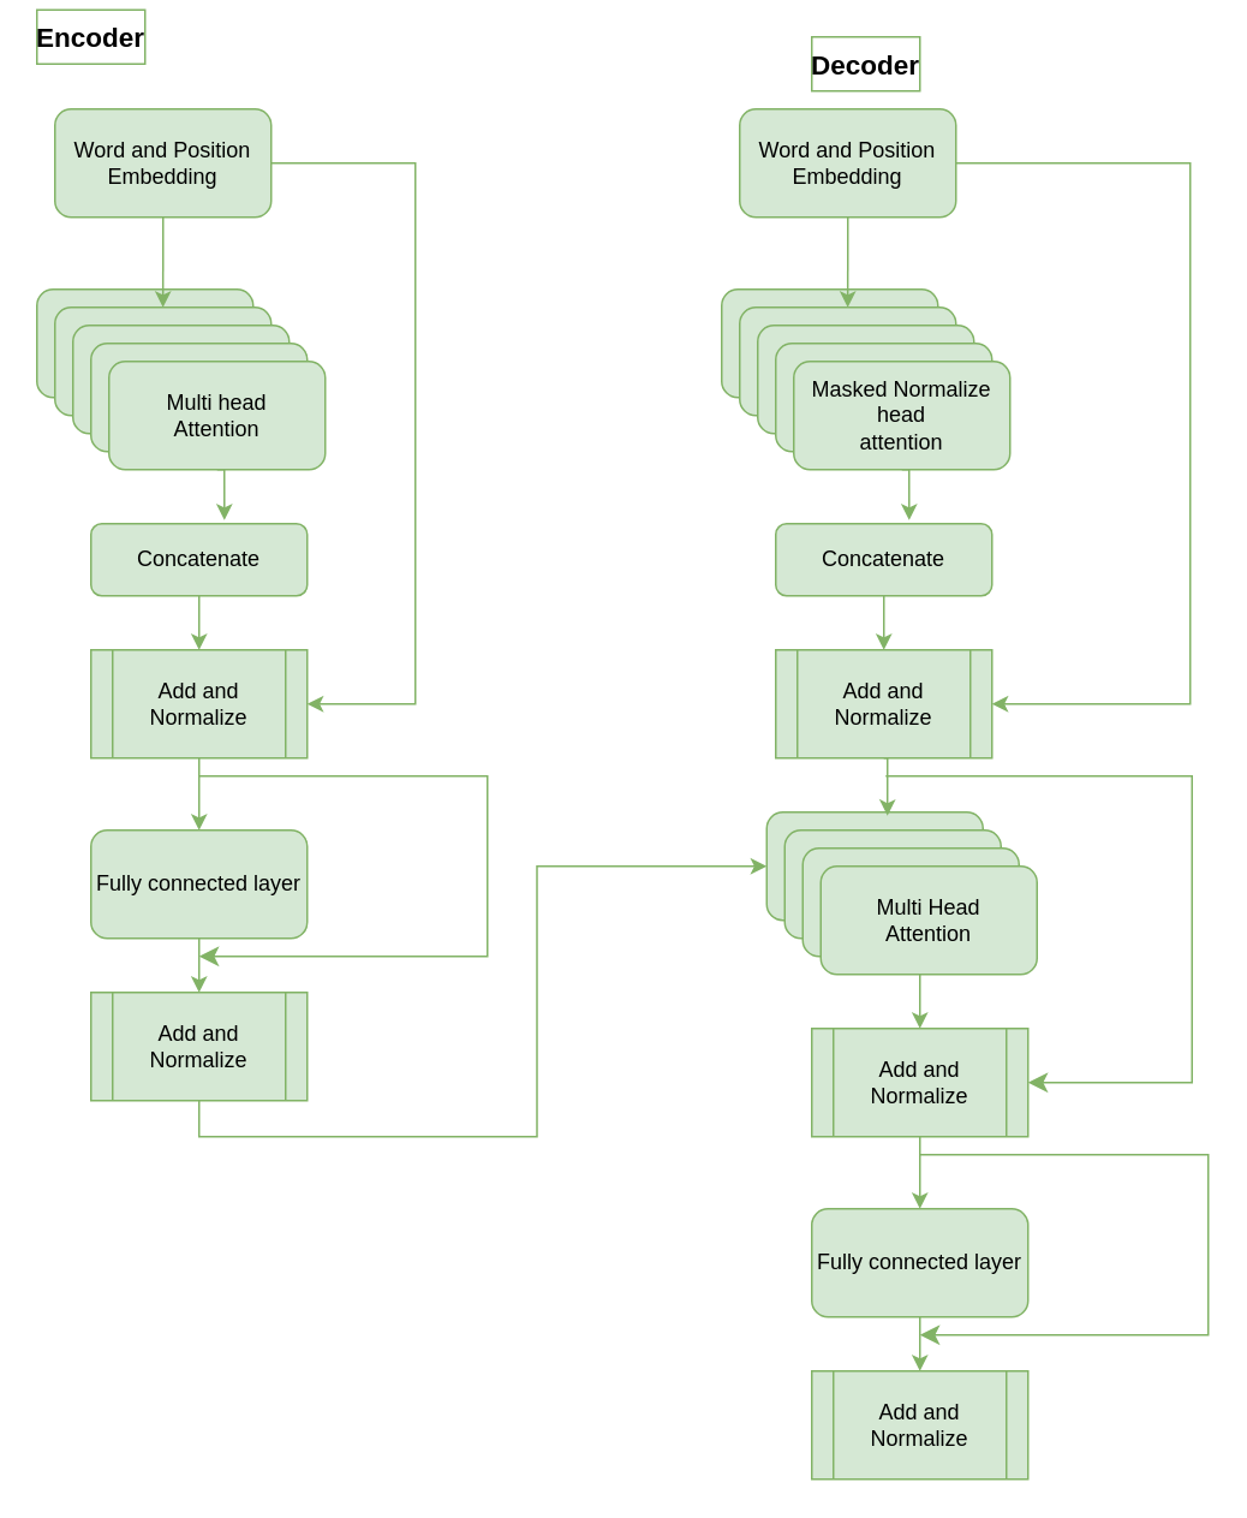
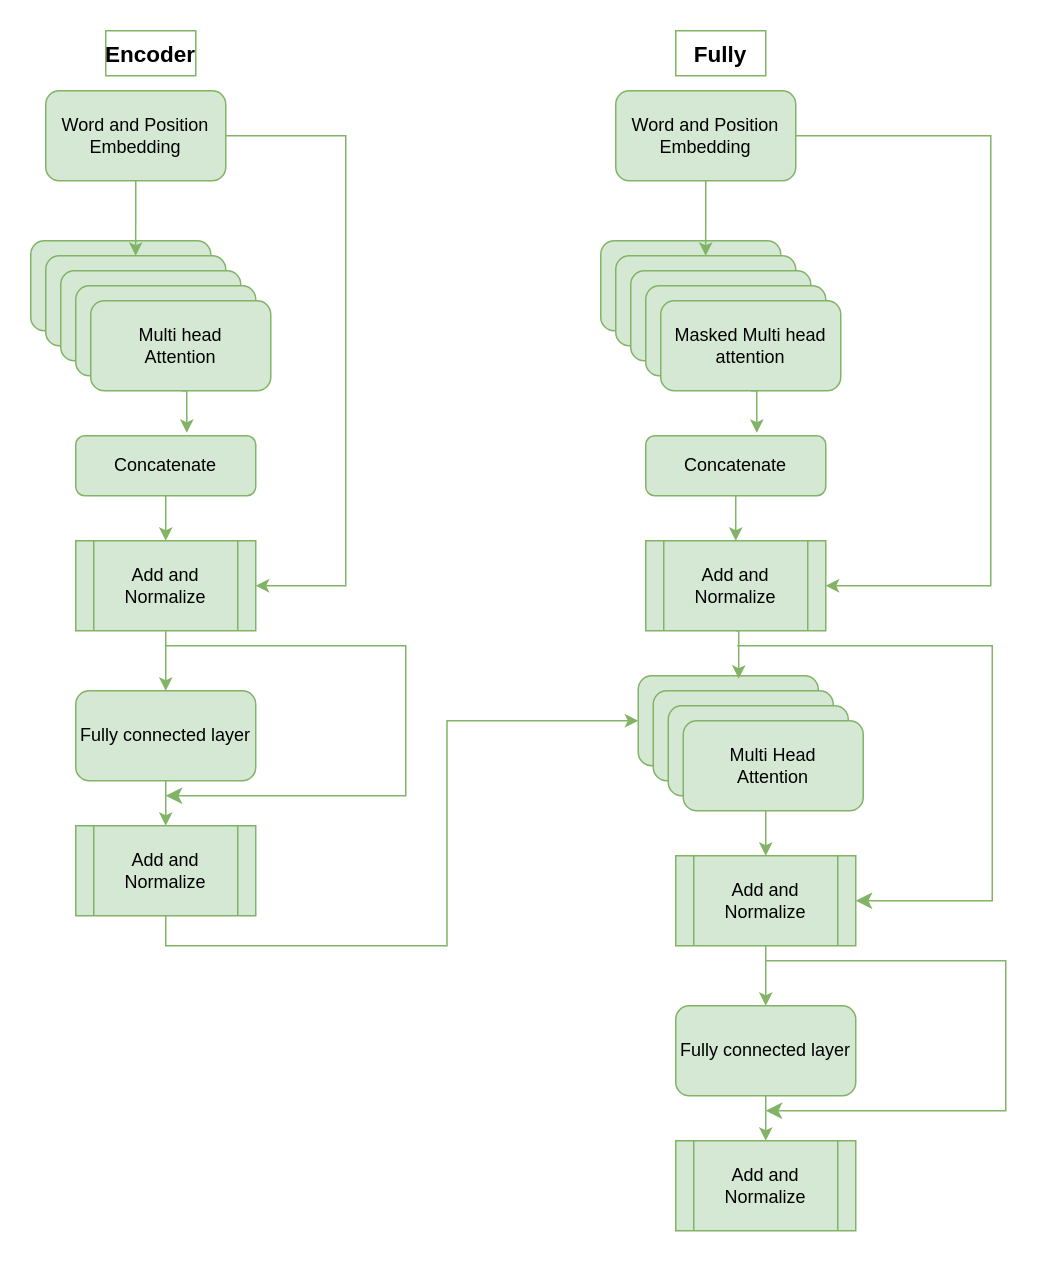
  <mxCell id="0" />
  <mxCell id="1" parent="0" />
  <mxCell id="2" value="Attention" style="rounded=1;whiteSpace=wrap;html=1;fillColor=#d5e8d4;strokeColor=#82b366;" vertex="1" parent="1"><mxGeometry x="20" y="160" width="120" height="60" as="geometry" /></mxCell>
  <mxCell id="3" value="Attention" style="rounded=1;whiteSpace=wrap;html=1;fillColor=#d5e8d4;strokeColor=#82b366;" vertex="1" parent="1"><mxGeometry x="30" y="170" width="120" height="60" as="geometry" /></mxCell>
  <mxCell id="4" value="Attention" style="rounded=1;whiteSpace=wrap;html=1;fillColor=#d5e8d4;strokeColor=#82b366;" vertex="1" parent="1"><mxGeometry x="40" y="180" width="120" height="60" as="geometry" /></mxCell>
  <mxCell id="5" value="Attention" style="rounded=1;whiteSpace=wrap;html=1;fillColor=#d5e8d4;strokeColor=#82b366;" vertex="1" parent="1"><mxGeometry x="50" y="190" width="120" height="60" as="geometry" /></mxCell>
  <mxCell id="6" value="Multi head&lt;div&gt;Attention&lt;/div&gt;" style="rounded=1;whiteSpace=wrap;html=1;fillColor=#d5e8d4;strokeColor=#82b366;" vertex="1" parent="1"><mxGeometry x="60" y="200" width="120" height="60" as="geometry" /></mxCell>
  <mxCell id="7" style="edgeStyle=orthogonalEdgeStyle;rounded=0;orthogonalLoop=1;jettySize=auto;html=1;exitX=0.5;exitY=1;exitDx=0;exitDy=0;entryX=0.5;entryY=0;entryDx=0;entryDy=0;fillColor=#d5e8d4;strokeColor=#82b366;" edge="1" parent="1" source="8" target="10"><mxGeometry relative="1" as="geometry"><Array as="points"><mxPoint x="110" y="450" /><mxPoint x="110" y="450" /></Array></mxGeometry></mxCell>
  <mxCell id="8" value="Add and Normalize" style="shape=process;whiteSpace=wrap;html=1;backgroundOutline=1;fillColor=#d5e8d4;strokeColor=#82b366;" vertex="1" parent="1"><mxGeometry x="50" y="360" width="120" height="60" as="geometry" /></mxCell>
  <mxCell id="9" style="edgeStyle=orthogonalEdgeStyle;rounded=0;orthogonalLoop=1;jettySize=auto;html=1;exitX=0.5;exitY=1;exitDx=0;exitDy=0;entryX=0.5;entryY=0;entryDx=0;entryDy=0;fillColor=#d5e8d4;strokeColor=#82b366;" edge="1" parent="1" source="10" target="17"><mxGeometry relative="1" as="geometry" /></mxCell>
  <mxCell id="10" value="Fully connected layer" style="rounded=1;whiteSpace=wrap;html=1;fillColor=#d5e8d4;strokeColor=#82b366;" vertex="1" parent="1"><mxGeometry x="50" y="460" width="120" height="60" as="geometry" /></mxCell>
  <mxCell id="11" style="edgeStyle=orthogonalEdgeStyle;rounded=0;orthogonalLoop=1;jettySize=auto;html=1;exitX=0.5;exitY=1;exitDx=0;exitDy=0;entryX=0.5;entryY=0;entryDx=0;entryDy=0;fillColor=#d5e8d4;strokeColor=#82b366;" edge="1" parent="1" source="12" target="8"><mxGeometry relative="1" as="geometry" /></mxCell>
  <mxCell id="12" value="Concatenate" style="rounded=1;whiteSpace=wrap;html=1;fillColor=#d5e8d4;strokeColor=#82b366;" vertex="1" parent="1"><mxGeometry x="50" y="290" width="120" height="40" as="geometry" /></mxCell>
  <mxCell id="13" style="edgeStyle=orthogonalEdgeStyle;rounded=0;orthogonalLoop=1;jettySize=auto;html=1;exitX=1;exitY=0.5;exitDx=0;exitDy=0;entryX=1;entryY=0.5;entryDx=0;entryDy=0;fillColor=#d5e8d4;strokeColor=#82b366;" edge="1" parent="1" source="14" target="8"><mxGeometry relative="1" as="geometry"><Array as="points"><mxPoint x="230" y="90" /><mxPoint x="230" y="390" /></Array></mxGeometry></mxCell>
  <mxCell id="14" value="Word and Position Embedding" style="rounded=1;whiteSpace=wrap;html=1;fillColor=#d5e8d4;strokeColor=#82b366;" vertex="1" parent="1"><mxGeometry x="30" y="60" width="120" height="60" as="geometry" /></mxCell>
  <mxCell id="15" style="edgeStyle=orthogonalEdgeStyle;rounded=0;orthogonalLoop=1;jettySize=auto;html=1;exitX=0.5;exitY=1;exitDx=0;exitDy=0;entryX=0.617;entryY=-0.05;entryDx=0;entryDy=0;entryPerimeter=0;fillColor=#d5e8d4;strokeColor=#82b366;" edge="1" parent="1" source="6" target="12"><mxGeometry relative="1" as="geometry" /></mxCell>
  <mxCell id="16" style="edgeStyle=orthogonalEdgeStyle;rounded=0;orthogonalLoop=1;jettySize=auto;html=1;exitX=0.5;exitY=1;exitDx=0;exitDy=0;entryX=0;entryY=0.5;entryDx=0;entryDy=0;fillColor=#d5e8d4;strokeColor=#82b366;" edge="1" parent="1" source="17" target="34"><mxGeometry relative="1" as="geometry" /></mxCell>
  <mxCell id="17" value="Add and Normalize" style="shape=process;whiteSpace=wrap;html=1;backgroundOutline=1;fillColor=#d5e8d4;strokeColor=#82b366;" vertex="1" parent="1"><mxGeometry x="50" y="550" width="120" height="60" as="geometry" /></mxCell>
  <mxCell id="18" value="" style="edgeStyle=elbowEdgeStyle;elbow=horizontal;endArrow=classic;html=1;curved=0;rounded=0;endSize=8;startSize=8;fillColor=#d5e8d4;strokeColor=#82b366;" edge="1" parent="1"><mxGeometry width="50" height="50" relative="1" as="geometry"><mxPoint x="110" y="430" as="sourcePoint" /><mxPoint x="110" y="530" as="targetPoint" /><Array as="points"><mxPoint x="270" y="490" /></Array></mxGeometry></mxCell>
  <mxCell id="19" style="edgeStyle=orthogonalEdgeStyle;rounded=0;orthogonalLoop=1;jettySize=auto;html=1;exitX=0.5;exitY=1;exitDx=0;exitDy=0;entryX=0.583;entryY=0.167;entryDx=0;entryDy=0;entryPerimeter=0;fillColor=#d5e8d4;strokeColor=#82b366;" edge="1" parent="1" source="14" target="2"><mxGeometry relative="1" as="geometry" /></mxCell>
- <mxCell id="20" value="Encoder" style="text;html=1;align=center;verticalAlign=middle;whiteSpace=wrap;rounded=0;fillColor=none;strokeColor=#82b366;glass=0;fontStyle=1;fontSize=15;" vertex="1" parent="1"><mxGeometry x="20" y="5" width="60" height="30" as="geometry" /></mxCell>
+ <mxCell id="20" value="Encoder" style="text;html=1;align=center;verticalAlign=middle;whiteSpace=wrap;rounded=0;fillColor=none;strokeColor=#82b366;glass=0;fontStyle=1;fontSize=15;" vertex="1" parent="1"><mxGeometry x="70" y="20" width="60" height="30" as="geometry" /></mxCell>
  <mxCell id="21" value="Attention" style="rounded=1;whiteSpace=wrap;html=1;fillColor=#d5e8d4;strokeColor=#82b366;" vertex="1" parent="1"><mxGeometry x="400" y="160" width="120" height="60" as="geometry" /></mxCell>
  <mxCell id="22" value="Attention" style="rounded=1;whiteSpace=wrap;html=1;fillColor=#d5e8d4;strokeColor=#82b366;" vertex="1" parent="1"><mxGeometry x="410" y="170" width="120" height="60" as="geometry" /></mxCell>
  <mxCell id="23" value="Attention" style="rounded=1;whiteSpace=wrap;html=1;fillColor=#d5e8d4;strokeColor=#82b366;" vertex="1" parent="1"><mxGeometry x="420" y="180" width="120" height="60" as="geometry" /></mxCell>
  <mxCell id="24" value="Attention" style="rounded=1;whiteSpace=wrap;html=1;fillColor=#d5e8d4;strokeColor=#82b366;" vertex="1" parent="1"><mxGeometry x="430" y="190" width="120" height="60" as="geometry" /></mxCell>
- <mxCell id="25" value="Masked Normalize head&lt;div&gt;attention&lt;/div&gt;" style="rounded=1;whiteSpace=wrap;html=1;fillColor=#d5e8d4;strokeColor=#82b366;" vertex="1" parent="1"><mxGeometry x="440" y="200" width="120" height="60" as="geometry" /></mxCell>
+ <mxCell id="25" value="Masked Multi head&lt;div&gt;attention&lt;/div&gt;" style="rounded=1;whiteSpace=wrap;html=1;fillColor=#d5e8d4;strokeColor=#82b366;" vertex="1" parent="1"><mxGeometry x="440" y="200" width="120" height="60" as="geometry" /></mxCell>
  <mxCell id="26" value="Add and Normalize" style="shape=process;whiteSpace=wrap;html=1;backgroundOutline=1;fillColor=#d5e8d4;strokeColor=#82b366;" vertex="1" parent="1"><mxGeometry x="430" y="360" width="120" height="60" as="geometry" /></mxCell>
  <mxCell id="27" style="edgeStyle=orthogonalEdgeStyle;rounded=0;orthogonalLoop=1;jettySize=auto;html=1;exitX=0.5;exitY=1;exitDx=0;exitDy=0;entryX=0.5;entryY=0;entryDx=0;entryDy=0;fillColor=#d5e8d4;strokeColor=#82b366;" edge="1" parent="1" source="28" target="26"><mxGeometry relative="1" as="geometry" /></mxCell>
  <mxCell id="28" value="Concatenate" style="rounded=1;whiteSpace=wrap;html=1;fillColor=#d5e8d4;strokeColor=#82b366;" vertex="1" parent="1"><mxGeometry x="430" y="290" width="120" height="40" as="geometry" /></mxCell>
  <mxCell id="29" style="edgeStyle=orthogonalEdgeStyle;rounded=0;orthogonalLoop=1;jettySize=auto;html=1;exitX=1;exitY=0.5;exitDx=0;exitDy=0;entryX=1;entryY=0.5;entryDx=0;entryDy=0;fillColor=#d5e8d4;strokeColor=#82b366;" edge="1" parent="1" source="30" target="26"><mxGeometry relative="1" as="geometry"><Array as="points"><mxPoint x="660" y="90" /><mxPoint x="660" y="390" /></Array></mxGeometry></mxCell>
  <mxCell id="30" value="Word and Position Embedding" style="rounded=1;whiteSpace=wrap;html=1;fillColor=#d5e8d4;strokeColor=#82b366;" vertex="1" parent="1"><mxGeometry x="410" y="60" width="120" height="60" as="geometry" /></mxCell>
  <mxCell id="31" style="edgeStyle=orthogonalEdgeStyle;rounded=0;orthogonalLoop=1;jettySize=auto;html=1;exitX=0.5;exitY=1;exitDx=0;exitDy=0;entryX=0.617;entryY=-0.05;entryDx=0;entryDy=0;entryPerimeter=0;fillColor=#d5e8d4;strokeColor=#82b366;" edge="1" parent="1" source="25" target="28"><mxGeometry relative="1" as="geometry" /></mxCell>
  <mxCell id="32" style="edgeStyle=orthogonalEdgeStyle;rounded=0;orthogonalLoop=1;jettySize=auto;html=1;exitX=0.5;exitY=1;exitDx=0;exitDy=0;entryX=0.583;entryY=0.167;entryDx=0;entryDy=0;entryPerimeter=0;fillColor=#d5e8d4;strokeColor=#82b366;" edge="1" parent="1" source="30" target="21"><mxGeometry relative="1" as="geometry" /></mxCell>
- <mxCell id="33" value="Decoder" style="text;html=1;align=center;verticalAlign=middle;whiteSpace=wrap;rounded=0;fillColor=none;strokeColor=#82b366;glass=0;fontStyle=1;fontSize=15;" vertex="1" parent="1"><mxGeometry x="450" y="20" width="60" height="30" as="geometry" /></mxCell>
+ <mxCell id="33" value="Fully" style="text;html=1;align=center;verticalAlign=middle;whiteSpace=wrap;rounded=0;fillColor=none;strokeColor=#82b366;glass=0;fontStyle=1;fontSize=15;" vertex="1" parent="1"><mxGeometry x="450" y="20" width="60" height="30" as="geometry" /></mxCell>
  <mxCell id="34" value="Attention" style="rounded=1;whiteSpace=wrap;html=1;fillColor=#d5e8d4;strokeColor=#82b366;" vertex="1" parent="1"><mxGeometry x="425" y="450" width="120" height="60" as="geometry" /></mxCell>
  <mxCell id="35" value="Attention" style="rounded=1;whiteSpace=wrap;html=1;fillColor=#d5e8d4;strokeColor=#82b366;" vertex="1" parent="1"><mxGeometry x="435" y="460" width="120" height="60" as="geometry" /></mxCell>
  <mxCell id="36" value="Attention" style="rounded=1;whiteSpace=wrap;html=1;fillColor=#d5e8d4;strokeColor=#82b366;" vertex="1" parent="1"><mxGeometry x="445" y="470" width="120" height="60" as="geometry" /></mxCell>
  <mxCell id="37" value="Multi Head&lt;div&gt;Attention&lt;/div&gt;" style="rounded=1;whiteSpace=wrap;html=1;fillColor=#d5e8d4;strokeColor=#82b366;" vertex="1" parent="1"><mxGeometry x="455" y="480" width="120" height="60" as="geometry" /></mxCell>
  <mxCell id="38" style="edgeStyle=orthogonalEdgeStyle;rounded=0;orthogonalLoop=1;jettySize=auto;html=1;exitX=0.5;exitY=1;exitDx=0;exitDy=0;entryX=0.5;entryY=0;entryDx=0;entryDy=0;fillColor=#d5e8d4;strokeColor=#82b366;" edge="1" parent="1" source="39" target="41"><mxGeometry relative="1" as="geometry"><Array as="points"><mxPoint x="510" y="660" /><mxPoint x="510" y="660" /></Array></mxGeometry></mxCell>
  <mxCell id="39" value="Add and Normalize" style="shape=process;whiteSpace=wrap;html=1;backgroundOutline=1;fillColor=#d5e8d4;strokeColor=#82b366;" vertex="1" parent="1"><mxGeometry x="450" y="570" width="120" height="60" as="geometry" /></mxCell>
  <mxCell id="40" style="edgeStyle=orthogonalEdgeStyle;rounded=0;orthogonalLoop=1;jettySize=auto;html=1;exitX=0.5;exitY=1;exitDx=0;exitDy=0;entryX=0.5;entryY=0;entryDx=0;entryDy=0;fillColor=#d5e8d4;strokeColor=#82b366;" edge="1" parent="1" source="41" target="43"><mxGeometry relative="1" as="geometry" /></mxCell>
  <mxCell id="41" value="Fully connected layer" style="rounded=1;whiteSpace=wrap;html=1;fillColor=#d5e8d4;strokeColor=#82b366;" vertex="1" parent="1"><mxGeometry x="450" y="670" width="120" height="60" as="geometry" /></mxCell>
  <mxCell id="42" style="edgeStyle=orthogonalEdgeStyle;rounded=0;orthogonalLoop=1;jettySize=auto;html=1;exitX=0.5;exitY=1;exitDx=0;exitDy=0;entryX=0.5;entryY=0;entryDx=0;entryDy=0;fillColor=#d5e8d4;strokeColor=#82b366;" edge="1" parent="1" target="39"><mxGeometry relative="1" as="geometry"><mxPoint x="510" y="540" as="sourcePoint" /></mxGeometry></mxCell>
  <mxCell id="43" value="Add and Normalize" style="shape=process;whiteSpace=wrap;html=1;backgroundOutline=1;fillColor=#d5e8d4;strokeColor=#82b366;" vertex="1" parent="1"><mxGeometry x="450" y="760" width="120" height="60" as="geometry" /></mxCell>
  <mxCell id="44" value="" style="edgeStyle=elbowEdgeStyle;elbow=horizontal;endArrow=classic;html=1;curved=0;rounded=0;endSize=8;startSize=8;fillColor=#d5e8d4;strokeColor=#82b366;" edge="1" parent="1"><mxGeometry width="50" height="50" relative="1" as="geometry"><mxPoint x="510" y="640" as="sourcePoint" /><mxPoint x="510" y="740" as="targetPoint" /><Array as="points"><mxPoint x="670" y="700" /></Array></mxGeometry></mxCell>
  <mxCell id="45" style="edgeStyle=orthogonalEdgeStyle;rounded=0;orthogonalLoop=1;jettySize=auto;html=1;exitX=0.5;exitY=1;exitDx=0;exitDy=0;entryX=0.558;entryY=0.033;entryDx=0;entryDy=0;entryPerimeter=0;fillColor=#d5e8d4;strokeColor=#82b366;" edge="1" parent="1" source="26" target="34"><mxGeometry relative="1" as="geometry" /></mxCell>
  <mxCell id="46" value="" style="edgeStyle=elbowEdgeStyle;elbow=horizontal;endArrow=classic;html=1;curved=0;rounded=0;endSize=8;startSize=8;entryX=1;entryY=0.5;entryDx=0;entryDy=0;fillColor=#d5e8d4;strokeColor=#82b366;" edge="1" parent="1" target="39"><mxGeometry width="50" height="50" relative="1" as="geometry"><mxPoint x="491" y="430" as="sourcePoint" /><mxPoint x="581" y="600" as="targetPoint" /><Array as="points"><mxPoint x="661" y="510" /></Array></mxGeometry></mxCell>
